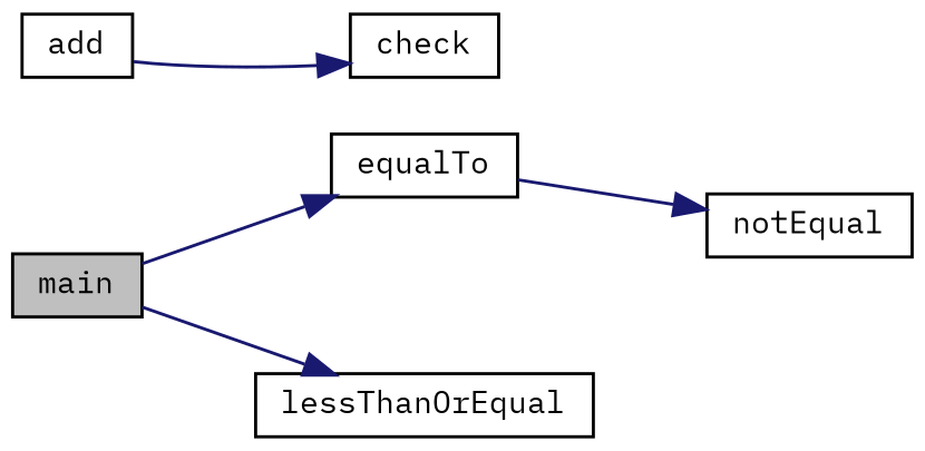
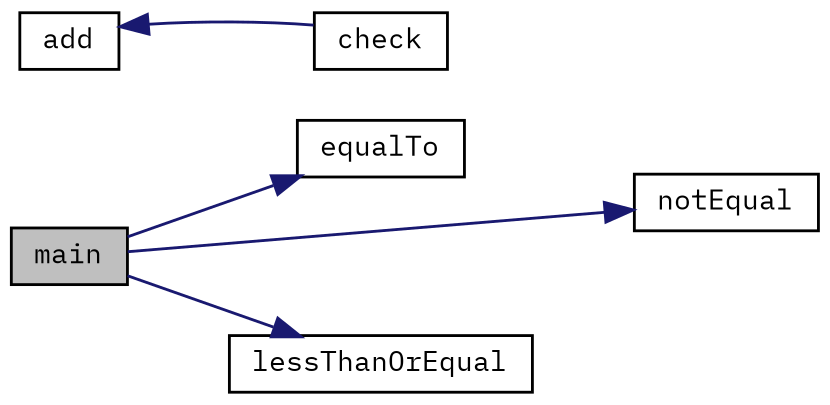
  digraph {
    fontname="IBM Plex Mono"
    rankdir=LR
    node [color=black fillcolor=white fontname="IBM Plex Mono" fontsize=10 shape=record style=filled]
    edge [color=midnightblue fontname="IBM Plex Mono" fontsize=10 labelfontname=Helvetica labelfontsize=10 style=solid]
    n1 [fillcolor=grey75 fontcolor=black height=0.2 label=main width=0.4]
    n2 [height=0.2 label=equalTo width=0.4]
    n3 [height=0.2 label=notEqual width=0.4]
    n4 [height=0.2 label=lessThanOrEqual width=0.4]
    n5 [height=0.2 label=add width=0.4]
    n6 [height=0.2 label=check width=0.4]
    n1 -> n2
-   n2 -> n3
+   n1 -> n3
    n1 -> n4
-   n5 -> n6
+   n6 -> n5
  }
